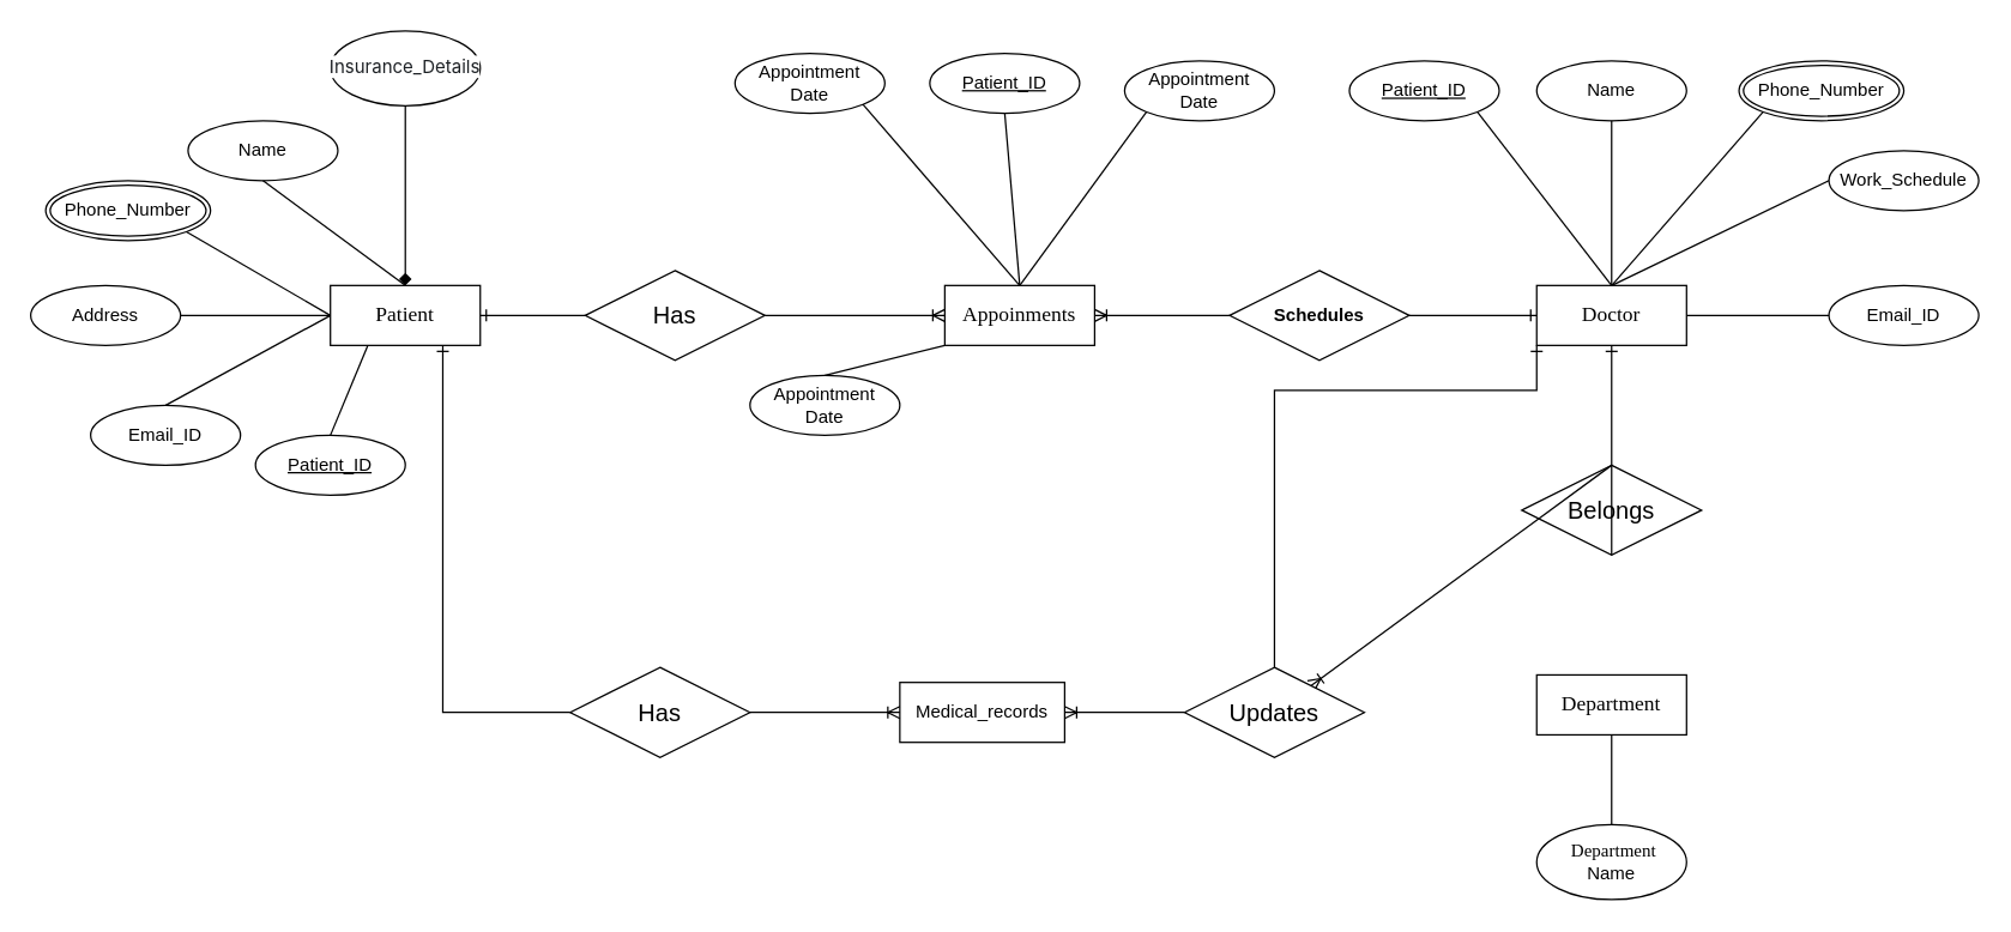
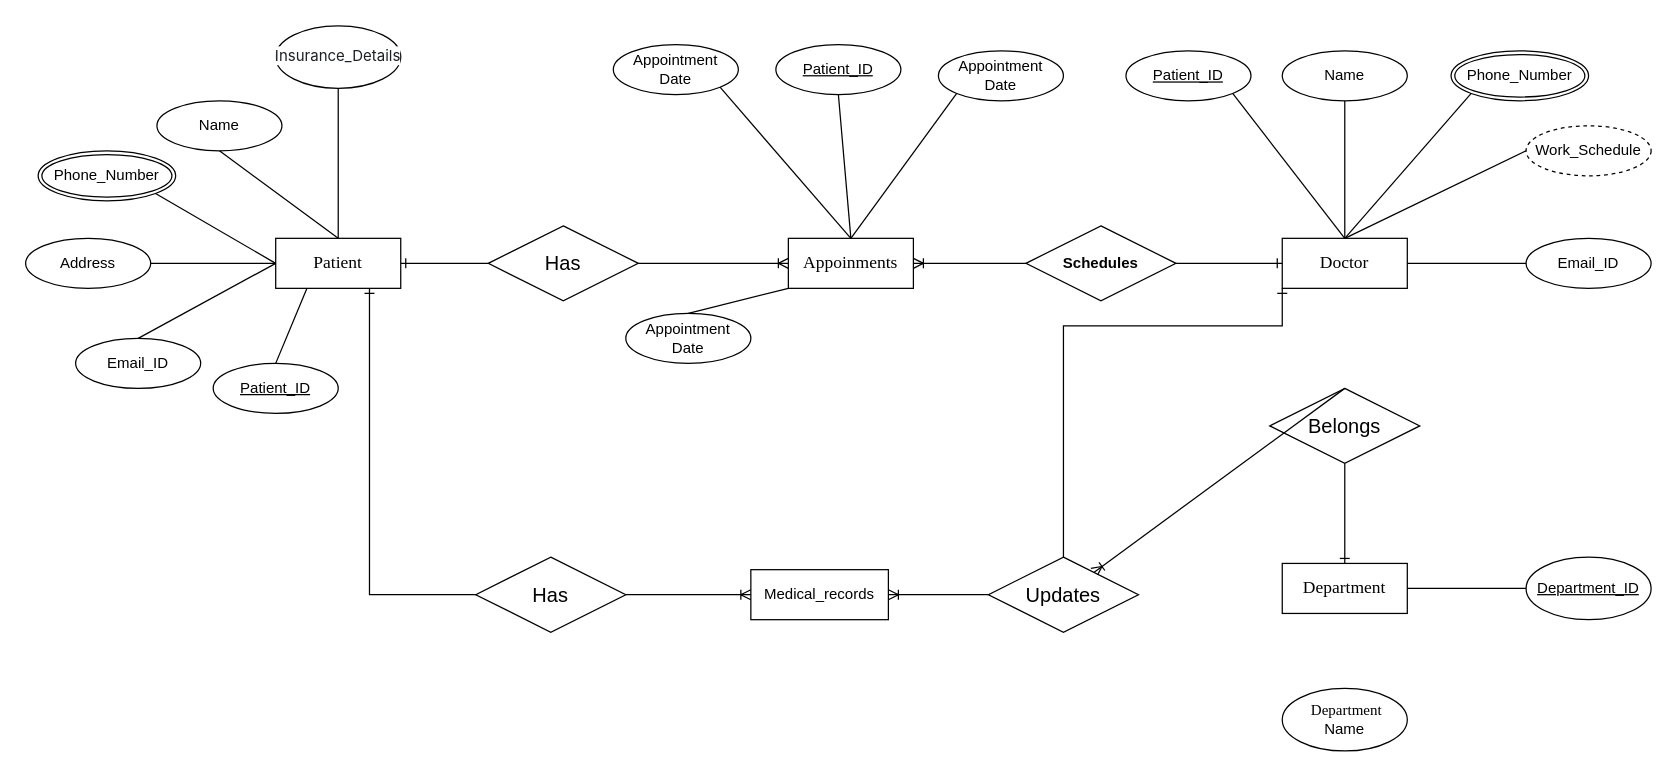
  <mxCell id="0" />
  <mxCell id="1" parent="0" />
  <mxCell id="2" value="&lt;font style=&quot;font-size: 14px;&quot; face=&quot;Verdana&quot;&gt;Patient&lt;/font&gt;" style="whiteSpace=wrap;html=1;align=center;" vertex="1" parent="1"><mxGeometry x="220" y="190" width="100" height="40" as="geometry" /></mxCell>
  <mxCell id="3" value="&lt;font face=&quot;Verdana&quot; style=&quot;font-size: 14px;&quot;&gt;Doctor&lt;/font&gt;" style="whiteSpace=wrap;html=1;align=center;" vertex="1" parent="1"><mxGeometry x="1025" y="190" width="100" height="40" as="geometry" /></mxCell>
  <mxCell id="4" value="&lt;font style=&quot;font-size: 14px;&quot; face=&quot;Verdana&quot;&gt;Appoinments&lt;/font&gt;" style="whiteSpace=wrap;html=1;align=center;" vertex="1" parent="1"><mxGeometry x="630" y="190" width="100" height="40" as="geometry" /></mxCell>
  <mxCell id="5" value="&lt;font face=&quot;Verdana&quot; style=&quot;font-size: 14px;&quot;&gt;Department&lt;/font&gt;" style="whiteSpace=wrap;html=1;align=center;" vertex="1" parent="1"><mxGeometry x="1025" y="450" width="100" height="40" as="geometry" /></mxCell>
  <mxCell id="6" value="Medical_records" style="whiteSpace=wrap;html=1;align=center;" vertex="1" parent="1"><mxGeometry x="600" y="455" width="110" height="40" as="geometry" /></mxCell>
  <mxCell id="7" value="Name" style="ellipse;whiteSpace=wrap;html=1;align=center;" vertex="1" parent="1"><mxGeometry x="125" y="80" width="100" height="40" as="geometry" /></mxCell>
  <mxCell id="8" value="" style="endArrow=none;html=1;rounded=0;entryX=0.5;entryY=0;entryDx=0;entryDy=0;exitX=0.5;exitY=1;exitDx=0;exitDy=0;" edge="1" parent="1" source="7" target="2"><mxGeometry relative="1" as="geometry"><mxPoint x="420" y="130" as="sourcePoint" /><mxPoint x="580" y="130" as="targetPoint" /></mxGeometry></mxCell>
  <mxCell id="9" value="" style="endArrow=none;html=1;rounded=0;exitX=0.25;exitY=1;exitDx=0;exitDy=0;entryX=0.5;entryY=0;entryDx=0;entryDy=0;" edge="1" parent="1" source="2" target="23"><mxGeometry relative="1" as="geometry"><mxPoint x="560" y="220" as="sourcePoint" /><mxPoint x="270" y="270" as="targetPoint" /></mxGeometry></mxCell>
  <mxCell id="10" value="Address" style="ellipse;whiteSpace=wrap;html=1;align=center;" vertex="1" parent="1"><mxGeometry x="20" y="190" width="100" height="40" as="geometry" /></mxCell>
  <mxCell id="11" value="" style="endArrow=none;html=1;rounded=0;entryX=0;entryY=0.5;entryDx=0;entryDy=0;exitX=1;exitY=0.5;exitDx=0;exitDy=0;" edge="1" parent="1" source="10" target="2"><mxGeometry relative="1" as="geometry"><mxPoint x="450" y="165" as="sourcePoint" /><mxPoint x="510" y="235" as="targetPoint" /></mxGeometry></mxCell>
  <mxCell id="12" value="" style="endArrow=none;html=1;rounded=0;entryX=0;entryY=0.5;entryDx=0;entryDy=0;exitX=1;exitY=1;exitDx=0;exitDy=0;" edge="1" parent="1" source="13" target="2"><mxGeometry relative="1" as="geometry"><mxPoint x="390" y="110" as="sourcePoint" /><mxPoint x="500" y="150" as="targetPoint" /></mxGeometry></mxCell>
  <mxCell id="13" value="Phone_Number" style="ellipse;shape=doubleEllipse;margin=3;whiteSpace=wrap;html=1;align=center;" vertex="1" parent="1"><mxGeometry x="30" y="120" width="110" height="40" as="geometry" /></mxCell>
  <mxCell id="14" value="" style="endArrow=none;html=1;rounded=0;entryX=0;entryY=0.5;entryDx=0;entryDy=0;exitX=0.5;exitY=0;exitDx=0;exitDy=0;" edge="1" parent="1" source="15" target="2"><mxGeometry relative="1" as="geometry"><mxPoint x="410" y="290" as="sourcePoint" /><mxPoint x="450" y="296" as="targetPoint" /></mxGeometry></mxCell>
  <mxCell id="15" value="Email_ID" style="ellipse;whiteSpace=wrap;html=1;align=center;" vertex="1" parent="1"><mxGeometry x="60" y="270" width="100" height="40" as="geometry" /></mxCell>
- <mxCell id="16" value="" style="endArrow=diamond;html=1;rounded=0;entryX=0.5;entryY=0;entryDx=0;entryDy=0;exitX=0.5;exitY=1;exitDx=0;exitDy=0;" edge="1" parent="1" source="17" target="2"><mxGeometry relative="1" as="geometry"><mxPoint x="570" y="50" as="sourcePoint" /><mxPoint x="570" y="60" as="targetPoint" /></mxGeometry></mxCell>
+ <mxCell id="16" value="" style="endArrow=none;html=1;rounded=0;entryX=0.5;entryY=0;entryDx=0;entryDy=0;exitX=0.5;exitY=1;exitDx=0;exitDy=0;" edge="1" parent="1" source="17" target="2"><mxGeometry relative="1" as="geometry"><mxPoint x="570" y="50" as="sourcePoint" /><mxPoint x="570" y="60" as="targetPoint" /></mxGeometry></mxCell>
  <mxCell id="17" value="&lt;span style=&quot;color: rgb(29, 33, 37); font-family: -apple-system, BlinkMacSystemFont, &amp;quot;Segoe UI&amp;quot;, Roboto, &amp;quot;Helvetica Neue&amp;quot;, Arial, &amp;quot;Noto Sans&amp;quot;, &amp;quot;Liberation Sans&amp;quot;, sans-serif, &amp;quot;Apple Color Emoji&amp;quot;, &amp;quot;Segoe UI Emoji&amp;quot;, &amp;quot;Segoe UI Symbol&amp;quot;, &amp;quot;Noto Color Emoji&amp;quot;; text-align: left; background-color: rgb(255, 255, 255);&quot;&gt;&lt;font style=&quot;font-size: 12px;&quot;&gt;Insurance_Details&lt;/font&gt;&lt;/span&gt;" style="ellipse;whiteSpace=wrap;html=1;align=center;" vertex="1" parent="1"><mxGeometry x="220" y="20" width="100" height="50" as="geometry" /></mxCell>
  <mxCell id="18" value="" style="endArrow=none;html=1;rounded=0;entryX=0.5;entryY=0;entryDx=0;entryDy=0;exitX=0.5;exitY=1;exitDx=0;exitDy=0;" edge="1" parent="1" source="24" target="4"><mxGeometry relative="1" as="geometry"><mxPoint x="630" y="125" as="sourcePoint" /><mxPoint x="850" y="150" as="targetPoint" /></mxGeometry></mxCell>
  <mxCell id="19" value="&lt;div&gt;&amp;nbsp;&lt;/div&gt;&lt;div&gt;Appointment&lt;/div&gt;&lt;div&gt;Date&lt;/div&gt;&lt;div&gt;&lt;br&gt;&lt;/div&gt;" style="ellipse;whiteSpace=wrap;html=1;align=center;" vertex="1" parent="1"><mxGeometry x="750" y="40" width="100" height="40" as="geometry" /></mxCell>
  <mxCell id="20" value="" style="endArrow=none;html=1;rounded=0;entryX=0.5;entryY=0;entryDx=0;entryDy=0;exitX=0;exitY=1;exitDx=0;exitDy=0;" edge="1" parent="1" source="19" target="4"><mxGeometry relative="1" as="geometry"><mxPoint x="700" y="130" as="sourcePoint" /><mxPoint x="700" y="195" as="targetPoint" /></mxGeometry></mxCell>
  <mxCell id="21" value="&lt;div&gt;&amp;nbsp;&lt;/div&gt;&lt;div&gt;Appointment&lt;/div&gt;&lt;div&gt;Date&lt;/div&gt;&lt;div&gt;&lt;br&gt;&lt;/div&gt;" style="ellipse;whiteSpace=wrap;html=1;align=center;" vertex="1" parent="1"><mxGeometry x="490" y="35" width="100" height="40" as="geometry" /></mxCell>
  <mxCell id="22" value="&lt;font style=&quot;font-size: 16px;&quot;&gt;Has&lt;/font&gt;" style="shape=rhombus;perimeter=rhombusPerimeter;whiteSpace=wrap;html=1;align=center;" vertex="1" parent="1"><mxGeometry x="390" y="180" width="120" height="60" as="geometry" /></mxCell>
  <mxCell id="23" value="Patient_ID" style="ellipse;whiteSpace=wrap;html=1;align=center;fontStyle=4;" vertex="1" parent="1"><mxGeometry x="170" y="290" width="100" height="40" as="geometry" /></mxCell>
  <mxCell id="24" value="Patient_ID" style="ellipse;whiteSpace=wrap;html=1;align=center;fontStyle=4;" vertex="1" parent="1"><mxGeometry x="620" y="35" width="100" height="40" as="geometry" /></mxCell>
  <mxCell id="25" value="" style="edgeStyle=entityRelationEdgeStyle;fontSize=12;html=1;endArrow=ERone;endFill=1;rounded=0;entryX=1;entryY=0.5;entryDx=0;entryDy=0;exitX=0;exitY=0.5;exitDx=0;exitDy=0;" edge="1" parent="1" source="22" target="2"><mxGeometry width="100" height="100" relative="1" as="geometry"><mxPoint x="350" y="350" as="sourcePoint" /><mxPoint x="450" y="250" as="targetPoint" /></mxGeometry></mxCell>
  <mxCell id="26" value="" style="edgeStyle=entityRelationEdgeStyle;fontSize=12;html=1;endArrow=ERoneToMany;rounded=0;exitX=1;exitY=0.5;exitDx=0;exitDy=0;entryX=0;entryY=0.5;entryDx=0;entryDy=0;" edge="1" parent="1" source="22" target="4"><mxGeometry width="100" height="100" relative="1" as="geometry"><mxPoint x="690" y="400" as="sourcePoint" /><mxPoint x="790" y="300" as="targetPoint" /></mxGeometry></mxCell>
  <mxCell id="27" value="" style="endArrow=none;html=1;rounded=0;entryX=0.5;entryY=0;entryDx=0;entryDy=0;exitX=1;exitY=1;exitDx=0;exitDy=0;" edge="1" parent="1" source="21" target="4"><mxGeometry relative="1" as="geometry"><mxPoint x="570" y="120" as="sourcePoint" /><mxPoint x="570" y="195" as="targetPoint" /></mxGeometry></mxCell>
  <mxCell id="28" value="" style="edgeStyle=entityRelationEdgeStyle;fontSize=12;html=1;endArrow=ERoneToMany;rounded=0;entryX=1;entryY=0.5;entryDx=0;entryDy=0;exitX=0;exitY=0.5;exitDx=0;exitDy=0;" edge="1" parent="1" source="31" target="4"><mxGeometry width="100" height="100" relative="1" as="geometry"><mxPoint x="820" y="210" as="sourcePoint" /><mxPoint x="860" y="229" as="targetPoint" /></mxGeometry></mxCell>
  <mxCell id="29" value="&lt;div&gt;&amp;nbsp;&lt;/div&gt;&lt;div&gt;Appointment&lt;/div&gt;&lt;div&gt;Date&lt;/div&gt;&lt;div&gt;&lt;br&gt;&lt;/div&gt;" style="ellipse;whiteSpace=wrap;html=1;align=center;" vertex="1" parent="1"><mxGeometry x="500" y="250" width="100" height="40" as="geometry" /></mxCell>
  <mxCell id="30" value="" style="endArrow=none;html=1;rounded=0;entryX=0.5;entryY=0;entryDx=0;entryDy=0;exitX=0;exitY=1;exitDx=0;exitDy=0;" edge="1" parent="1" source="4" target="29"><mxGeometry relative="1" as="geometry"><mxPoint x="679.5" y="240" as="sourcePoint" /><mxPoint x="679.5" y="315" as="targetPoint" /></mxGeometry></mxCell>
  <mxCell id="31" value="&lt;strong&gt;Schedules&lt;/strong&gt;" style="shape=rhombus;perimeter=rhombusPerimeter;whiteSpace=wrap;html=1;align=center;" vertex="1" parent="1"><mxGeometry x="820" y="180" width="120" height="60" as="geometry" /></mxCell>
  <mxCell id="32" value="" style="edgeStyle=entityRelationEdgeStyle;fontSize=12;html=1;endArrow=ERone;endFill=1;rounded=0;entryX=0;entryY=0.5;entryDx=0;entryDy=0;exitX=1;exitY=0.5;exitDx=0;exitDy=0;" edge="1" parent="1" source="31" target="3"><mxGeometry width="100" height="100" relative="1" as="geometry"><mxPoint x="980" y="300" as="sourcePoint" /><mxPoint x="910" y="300" as="targetPoint" /></mxGeometry></mxCell>
  <mxCell id="33" value="Patient_ID" style="ellipse;whiteSpace=wrap;html=1;align=center;fontStyle=4;" vertex="1" parent="1"><mxGeometry x="900" y="40" width="100" height="40" as="geometry" /></mxCell>
  <mxCell id="34" value="" style="endArrow=none;html=1;rounded=0;entryX=0.5;entryY=0;entryDx=0;entryDy=0;exitX=1;exitY=1;exitDx=0;exitDy=0;" edge="1" parent="1" source="33" target="3"><mxGeometry relative="1" as="geometry"><mxPoint x="1110" y="110" as="sourcePoint" /><mxPoint x="1040" y="185" as="targetPoint" /></mxGeometry></mxCell>
  <mxCell id="35" value="Name" style="ellipse;whiteSpace=wrap;html=1;align=center;" vertex="1" parent="1"><mxGeometry x="1025" y="40" width="100" height="40" as="geometry" /></mxCell>
  <mxCell id="36" value="" style="endArrow=none;html=1;rounded=0;entryX=0.5;entryY=0;entryDx=0;entryDy=0;exitX=0.5;exitY=1;exitDx=0;exitDy=0;" edge="1" parent="1" source="35" target="3"><mxGeometry relative="1" as="geometry"><mxPoint x="1110" y="110" as="sourcePoint" /><mxPoint x="1235" y="185" as="targetPoint" /></mxGeometry></mxCell>
  <mxCell id="37" value="Email_ID" style="ellipse;whiteSpace=wrap;html=1;align=center;" vertex="1" parent="1"><mxGeometry x="1220" y="190" width="100" height="40" as="geometry" /></mxCell>
  <mxCell id="38" value="Phone_Number" style="ellipse;shape=doubleEllipse;margin=3;whiteSpace=wrap;html=1;align=center;" vertex="1" parent="1"><mxGeometry x="1160" y="40" width="110" height="40" as="geometry" /></mxCell>
  <mxCell id="39" value="" style="endArrow=none;html=1;rounded=0;entryX=0.5;entryY=0;entryDx=0;entryDy=0;exitX=0;exitY=1;exitDx=0;exitDy=0;" edge="1" parent="1" source="38" target="3"><mxGeometry relative="1" as="geometry"><mxPoint x="1160" y="150" as="sourcePoint" /><mxPoint x="1165" y="230" as="targetPoint" /></mxGeometry></mxCell>
  <mxCell id="40" value="" style="endArrow=none;html=1;rounded=0;entryX=1;entryY=0.5;entryDx=0;entryDy=0;exitX=0;exitY=0.5;exitDx=0;exitDy=0;" edge="1" parent="1" source="37" target="3"><mxGeometry relative="1" as="geometry"><mxPoint x="1160" y="230" as="sourcePoint" /><mxPoint x="1165" y="310" as="targetPoint" /></mxGeometry></mxCell>
- <mxCell id="41" value="Work_Schedule" style="ellipse;whiteSpace=wrap;html=1;align=center;" vertex="1" parent="1"><mxGeometry x="1220" y="100" width="100" height="40" as="geometry" /></mxCell>
+ <mxCell id="41" value="Work_Schedule" style="ellipse;whiteSpace=wrap;html=1;align=center;dashed=1;" vertex="1" parent="1"><mxGeometry x="1220" y="100" width="100" height="40" as="geometry" /></mxCell>
  <mxCell id="42" value="" style="endArrow=none;html=1;rounded=0;entryX=0.5;entryY=0;entryDx=0;entryDy=0;exitX=0;exitY=0.5;exitDx=0;exitDy=0;" edge="1" parent="1" source="41" target="3"><mxGeometry relative="1" as="geometry"><mxPoint x="1195" y="160" as="sourcePoint" /><mxPoint x="1120" y="160" as="targetPoint" /></mxGeometry></mxCell>
  <mxCell id="43" value="&lt;span style=&quot;font-size: 16px;&quot;&gt;Belongs&lt;/span&gt;" style="shape=rhombus;perimeter=rhombusPerimeter;whiteSpace=wrap;html=1;align=center;" vertex="1" parent="1"><mxGeometry x="1015" y="310" width="120" height="60" as="geometry" /></mxCell>
  <mxCell id="44" value="" style="fontSize=12;html=1;endArrow=ERoneToMany;rounded=0;exitX=0.5;exitY=0;exitDx=0;exitDy=0;" edge="1" parent="1" source="43" target="53"><mxGeometry width="100" height="100" relative="1" as="geometry"><mxPoint x="1015" y="280" as="sourcePoint" /><mxPoint x="1135" y="280" as="targetPoint" /></mxGeometry></mxCell>
- <mxCell id="45" value="" style="fontSize=12;html=1;endArrow=ERone;endFill=1;rounded=0;exitX=0.5;exitY=1;exitDx=0;exitDy=0;" edge="1" parent="1" source="43" target="3"><mxGeometry width="100" height="100" relative="1" as="geometry"><mxPoint x="1100" y="410" as="sourcePoint" /><mxPoint x="990" y="410" as="targetPoint" /></mxGeometry></mxCell>
+ <mxCell id="45" value="" style="fontSize=12;html=1;endArrow=ERone;endFill=1;rounded=0;entryX=0.5;entryY=0;entryDx=0;entryDy=0;exitX=0.5;exitY=1;exitDx=0;exitDy=0;" edge="1" parent="1" source="43" target="5"><mxGeometry width="100" height="100" relative="1" as="geometry"><mxPoint x="1100" y="410" as="sourcePoint" /><mxPoint x="990" y="410" as="targetPoint" /></mxGeometry></mxCell>
+ <mxCell id="46" value="Department_ID" style="ellipse;whiteSpace=wrap;html=1;align=center;fontStyle=4;" vertex="1" parent="1"><mxGeometry x="1220" y="445" width="100" height="50" as="geometry" /></mxCell>
+ <mxCell id="47" value="" style="endArrow=none;html=1;rounded=0;exitX=0;exitY=0.5;exitDx=0;exitDy=0;entryX=1;entryY=0.5;entryDx=0;entryDy=0;" edge="1" parent="1" source="46" target="5"><mxGeometry relative="1" as="geometry"><mxPoint x="1200" y="469.5" as="sourcePoint" /><mxPoint x="1130" y="470" as="targetPoint" /></mxGeometry></mxCell>
  <mxCell id="48" value="&lt;font style=&quot;font-size: 12px;&quot;&gt;&amp;nbsp;&lt;span style=&quot;font-family: Verdana;&quot;&gt;Department&lt;/span&gt;&lt;/font&gt;&lt;div&gt;&lt;font style=&quot;font-size: 12px;&quot;&gt;Name&lt;/font&gt;&lt;/div&gt;" style="ellipse;whiteSpace=wrap;html=1;align=center;" vertex="1" parent="1"><mxGeometry x="1025" y="550" width="100" height="50" as="geometry" /></mxCell>
- <mxCell id="49" value="" style="endArrow=none;html=1;rounded=0;exitX=0.5;exitY=1;exitDx=0;exitDy=0;entryX=0.5;entryY=0;entryDx=0;entryDy=0;" edge="1" parent="1" source="5" target="48"><mxGeometry relative="1" as="geometry"><mxPoint x="1140" y="530" as="sourcePoint" /><mxPoint x="1045" y="530" as="targetPoint" /></mxGeometry></mxCell>
  <mxCell id="50" value="&lt;font style=&quot;font-size: 16px;&quot;&gt;Has&lt;/font&gt;" style="shape=rhombus;perimeter=rhombusPerimeter;whiteSpace=wrap;html=1;align=center;" vertex="1" parent="1"><mxGeometry x="380" y="445" width="120" height="60" as="geometry" /></mxCell>
  <mxCell id="51" value="" style="fontSize=12;html=1;endArrow=ERone;endFill=1;rounded=0;entryX=0.75;entryY=1;entryDx=0;entryDy=0;exitX=0;exitY=0.5;exitDx=0;exitDy=0;" edge="1" parent="1" source="50" target="2"><mxGeometry width="100" height="100" relative="1" as="geometry"><mxPoint x="350" y="350" as="sourcePoint" /><mxPoint x="280" y="350" as="targetPoint" /><Array as="points"><mxPoint x="295" y="475" /></Array></mxGeometry></mxCell>
  <mxCell id="52" value="" style="edgeStyle=entityRelationEdgeStyle;fontSize=12;html=1;endArrow=ERoneToMany;rounded=0;exitX=1;exitY=0.5;exitDx=0;exitDy=0;entryX=0;entryY=0.5;entryDx=0;entryDy=0;" edge="1" parent="1" source="50" target="6"><mxGeometry width="100" height="100" relative="1" as="geometry"><mxPoint x="500" y="520" as="sourcePoint" /><mxPoint x="620" y="520" as="targetPoint" /></mxGeometry></mxCell>
  <mxCell id="53" value="&lt;span style=&quot;font-size: 16px;&quot;&gt;Updates&lt;/span&gt;" style="shape=rhombus;perimeter=rhombusPerimeter;whiteSpace=wrap;html=1;align=center;" vertex="1" parent="1"><mxGeometry x="790" y="445" width="120" height="60" as="geometry" /></mxCell>
  <mxCell id="54" value="" style="fontSize=12;html=1;endArrow=ERone;endFill=1;rounded=0;entryX=0;entryY=1;entryDx=0;entryDy=0;exitX=0.5;exitY=0;exitDx=0;exitDy=0;" edge="1" parent="1" source="53" target="3"><mxGeometry width="100" height="100" relative="1" as="geometry"><mxPoint x="875" y="445" as="sourcePoint" /><mxPoint x="790" y="200" as="targetPoint" /><Array as="points"><mxPoint x="850" y="260" /><mxPoint x="1025" y="260" /></Array></mxGeometry></mxCell>
  <mxCell id="55" value="" style="edgeStyle=entityRelationEdgeStyle;fontSize=12;html=1;endArrow=ERoneToMany;rounded=0;exitX=0;exitY=0.5;exitDx=0;exitDy=0;entryX=1;entryY=0.5;entryDx=0;entryDy=0;" edge="1" parent="1" source="53" target="6"><mxGeometry width="100" height="100" relative="1" as="geometry"><mxPoint x="680" y="410" as="sourcePoint" /><mxPoint x="800" y="410" as="targetPoint" /><Array as="points"><mxPoint x="670" y="490" /></Array></mxGeometry></mxCell>
